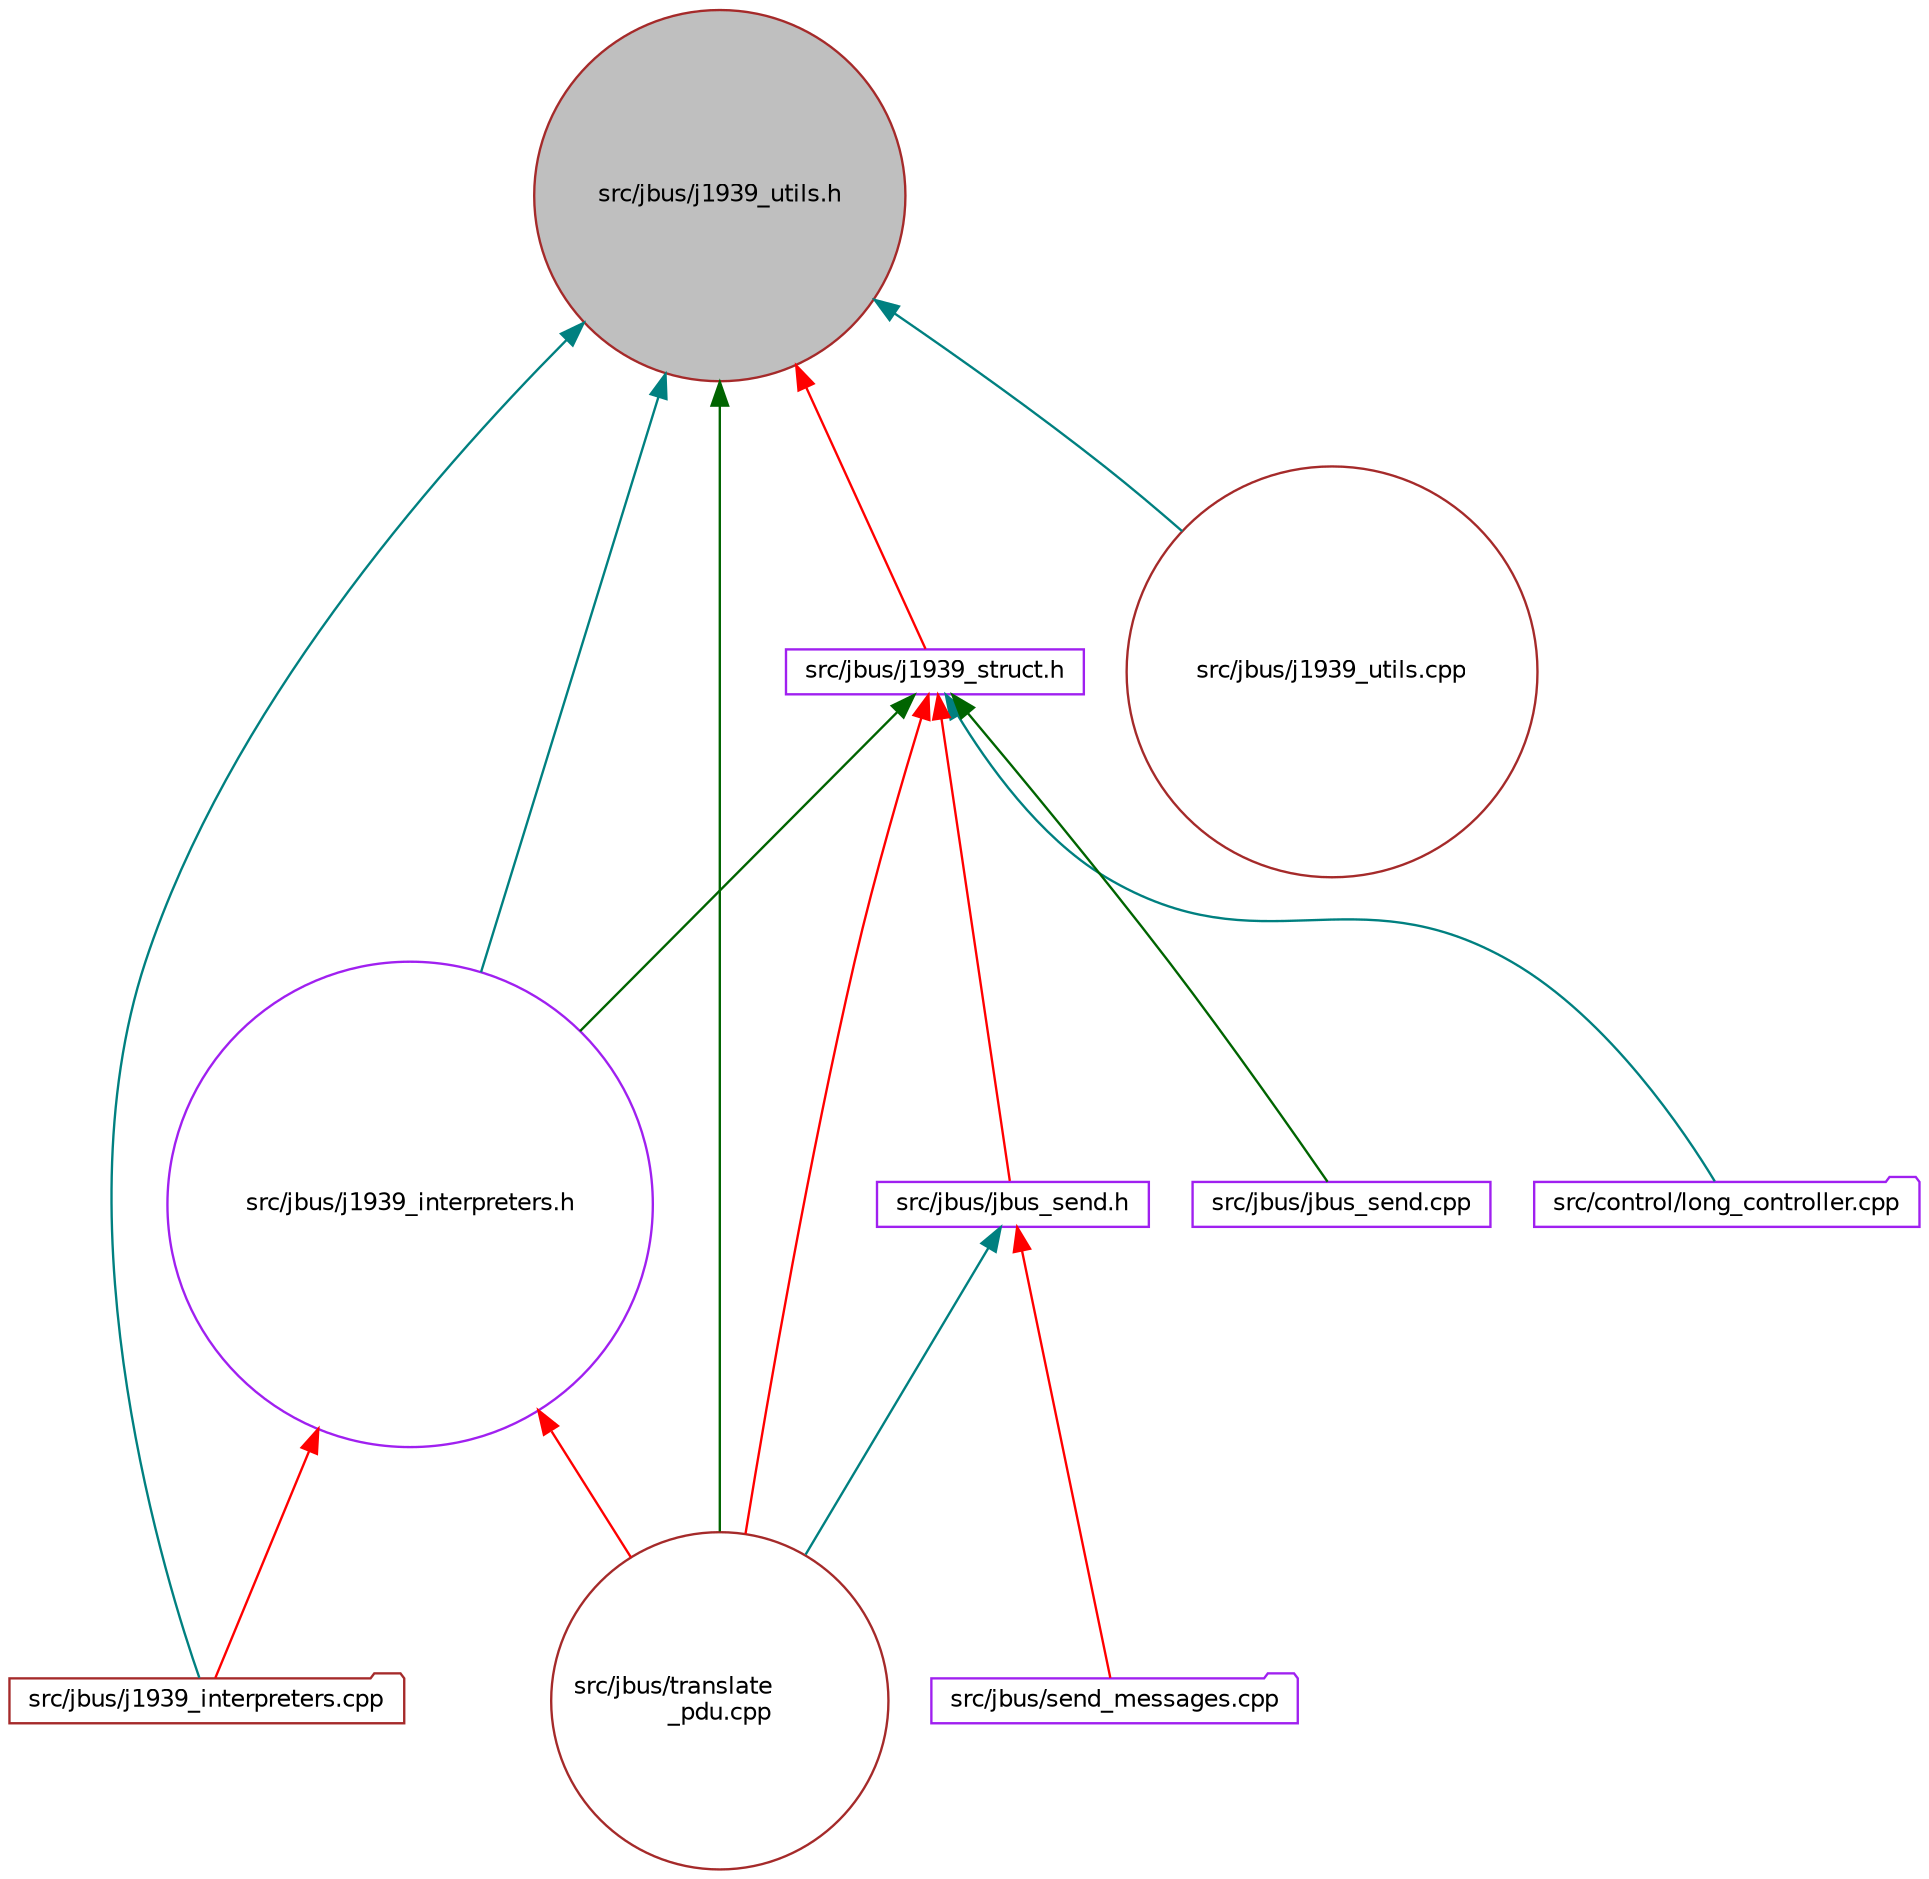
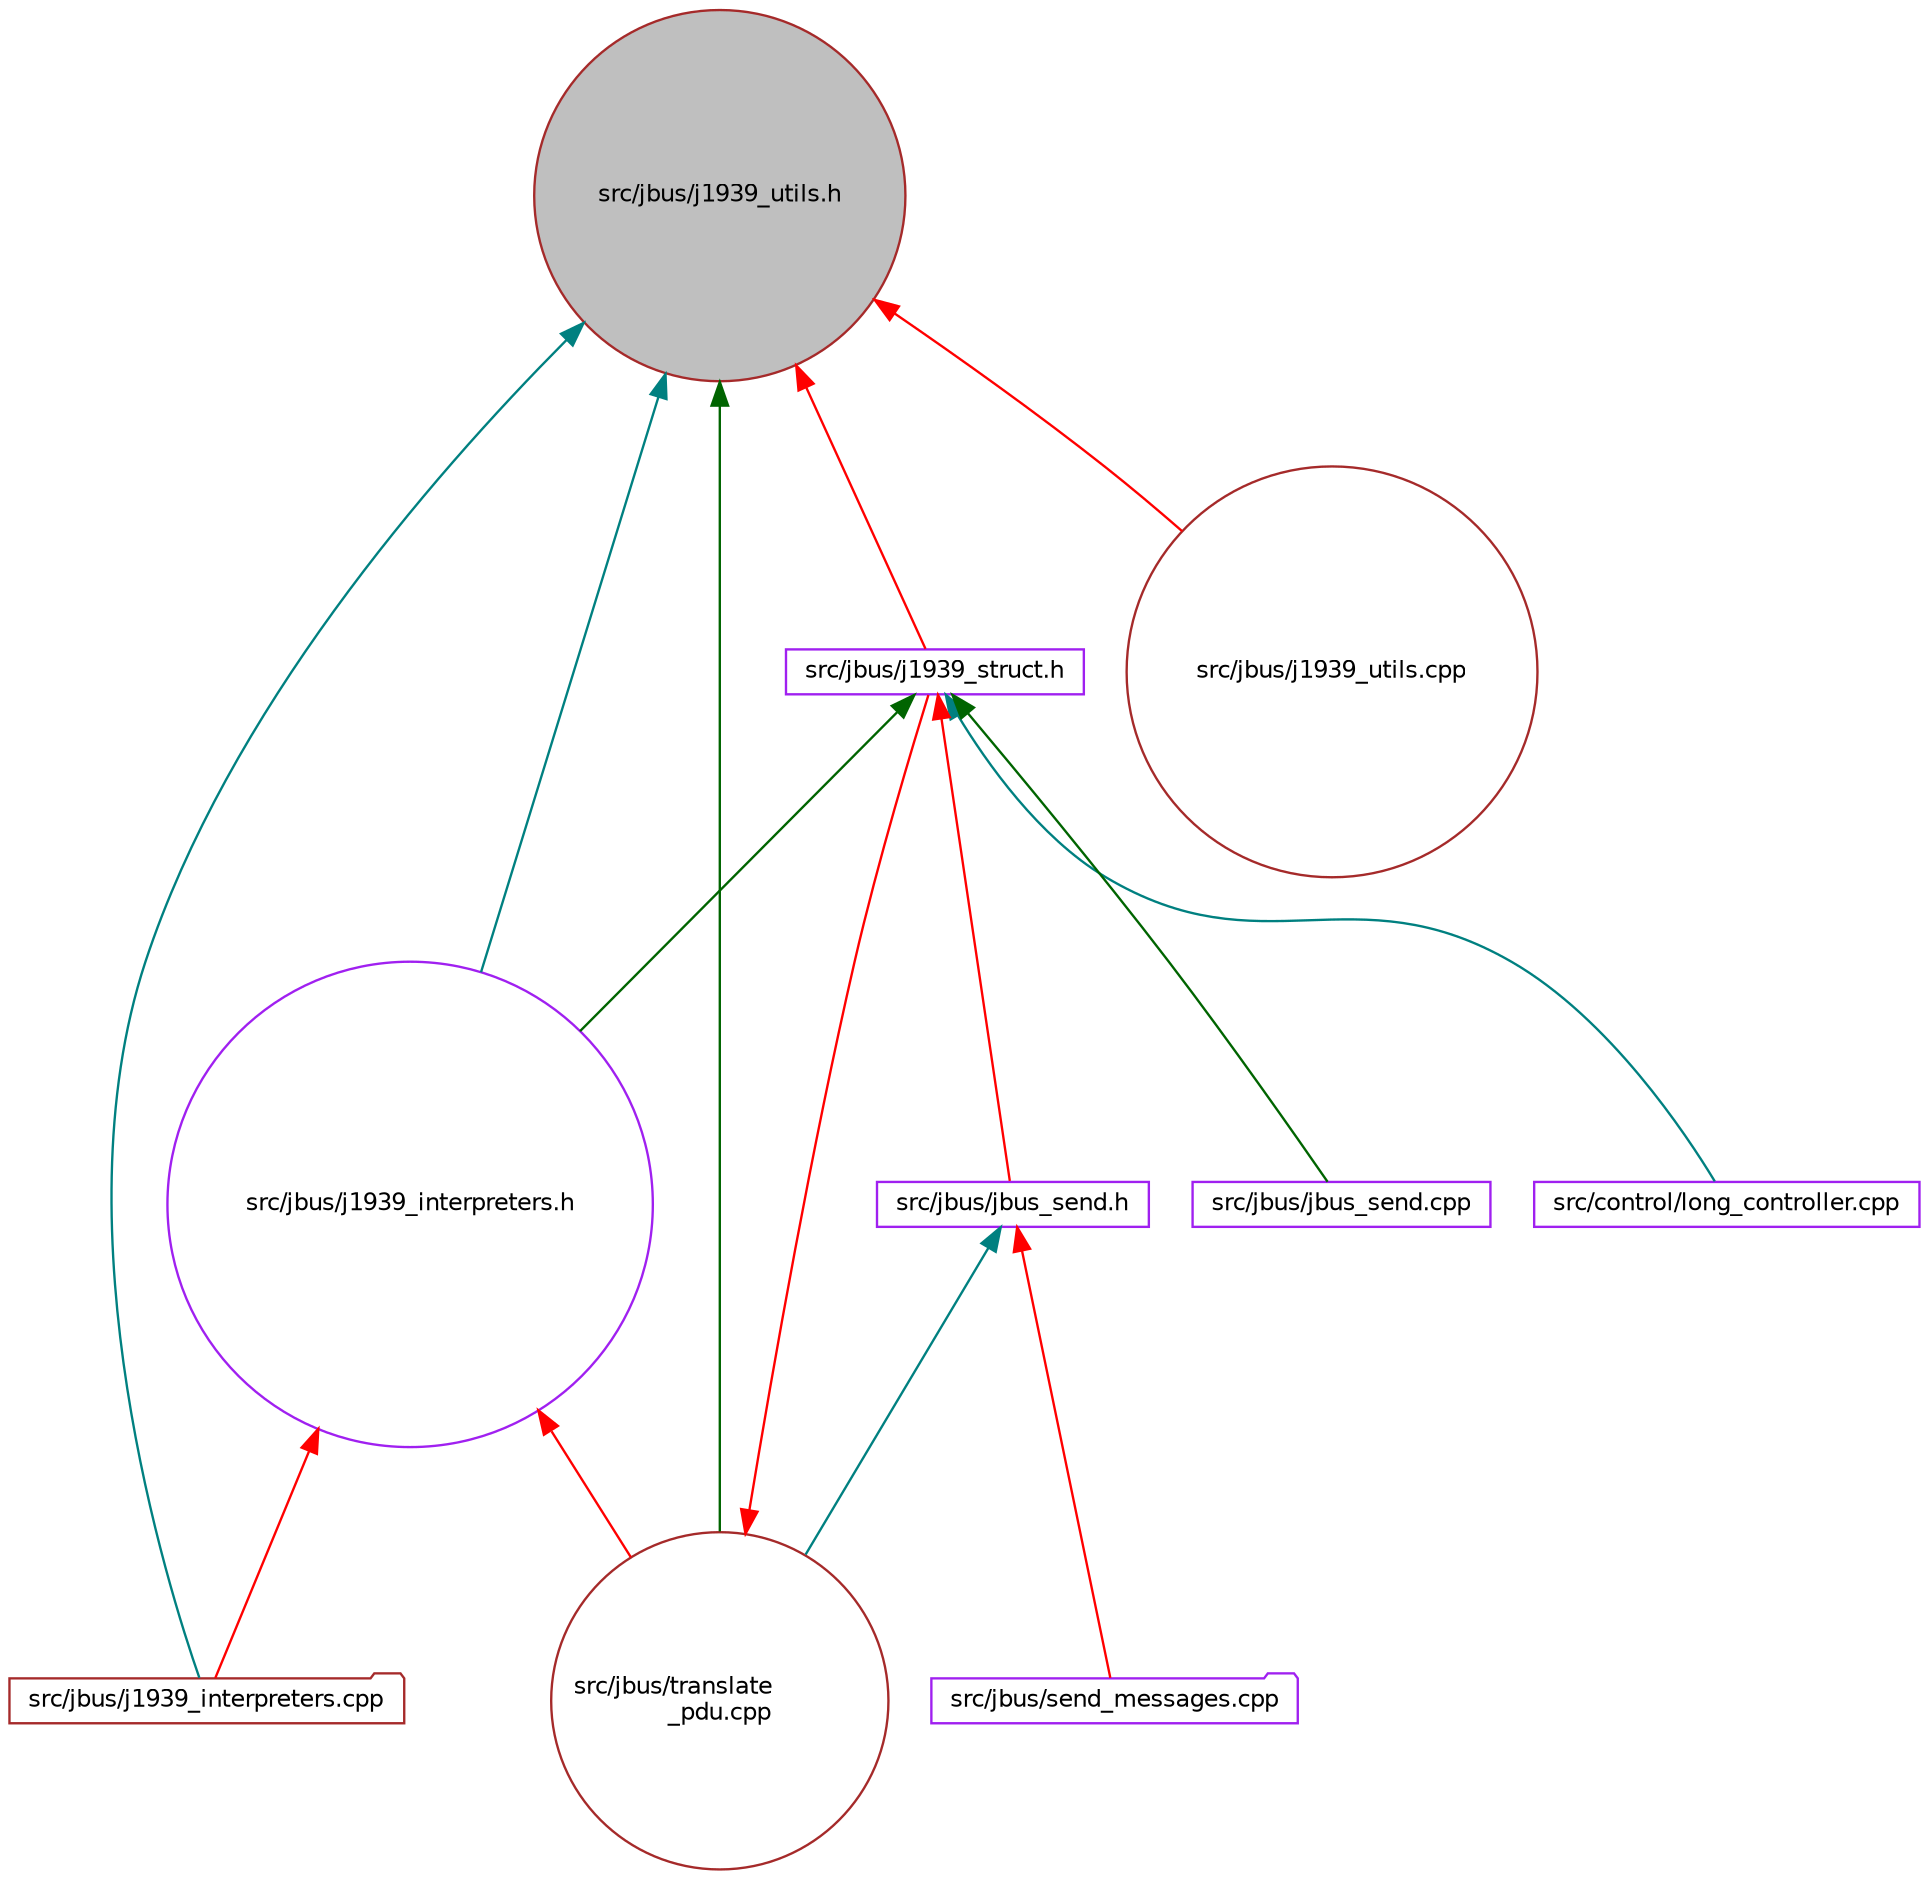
  digraph {
    node [color=purple fillcolor=white fontname=Helvetica fontsize=10 shape=circle style=filled]
    edge [color=red dir=back fontname=Helvetica fontsize=10 labelfontname=Helvetica labelfontsize=10 style=solid]
    n1 [color=brown fillcolor=grey75 fontcolor=black height=0.2 label="src/jbus/j1939_utils.h" width=0.4]
    n2 [height=0.2 label="src/jbus/j1939_struct.h" shape=box width=0.4]
    n3 [height=0.2 label="src/jbus/j1939_interpreters.h" width=0.4]
    n4 [color=brown height=0.2 label="src/jbus/j1939_interpreters.cpp" shape=folder width=0.4]
    n5 [color=brown height=0.2 label="src/jbus/translate\l_pdu.cpp" width=0.4]
    n6 [color=brown height=0.2 label="src/jbus/j1939_utils.cpp" width=0.4]
-   n7 [height=0.2 label="src/control/long_controller.cpp" shape=folder width=0.4]
+   n7 [height=0.2 label="src/control/long_controller.cpp" shape=box width=0.4]
    n8 [height=0.2 label="src/jbus/jbus_send.h" shape=box width=0.4]
    n9 [height=0.2 label="src/jbus/jbus_send.cpp" shape=box width=0.4]
    n10 [height=0.2 label="src/jbus/send_messages.cpp" shape=folder width=0.4]
    n1 -> n2
    n1 -> n3 [color=teal]
    n1 -> n4 [color=teal]
    n1 -> n5 [color=darkgreen]
-   n1 -> n6 [color=teal]
+   n1 -> n6
    n2 -> n3 [color=darkgreen]
-   n2 -> n5
+   n5 -> n2
    n2 -> n7 [color=teal]
    n2 -> n8
    n2 -> n9 [color=darkgreen]
    n3 -> n4
    n3 -> n5
    n8 -> n5 [color=teal]
    n8 -> n10
  }
